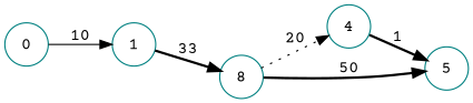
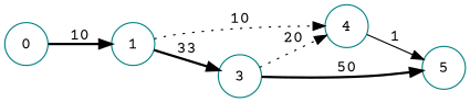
  digraph {
    fontname="Courier Prime"
    rankdir=LR
    node [color=teal fontname="Courier Prime" shape=circle]
    edge [fontname="Courier Prime" style=solid]
    4
    5
-   3 [label=8]
+   3
    1
    0
-   4 -> 5 [label=1 style=bold]
+   4 -> 5 [label=1]
    3 -> 4 [label=20 style=dotted]
    3 -> 5 [label=50 style=bold]
+   1 -> 4 [label=10 style=dotted]
    1 -> 3 [label=33 style=bold]
-   0 -> 1 [label=10]
+   0 -> 1 [label=10 style=bold]
  }
